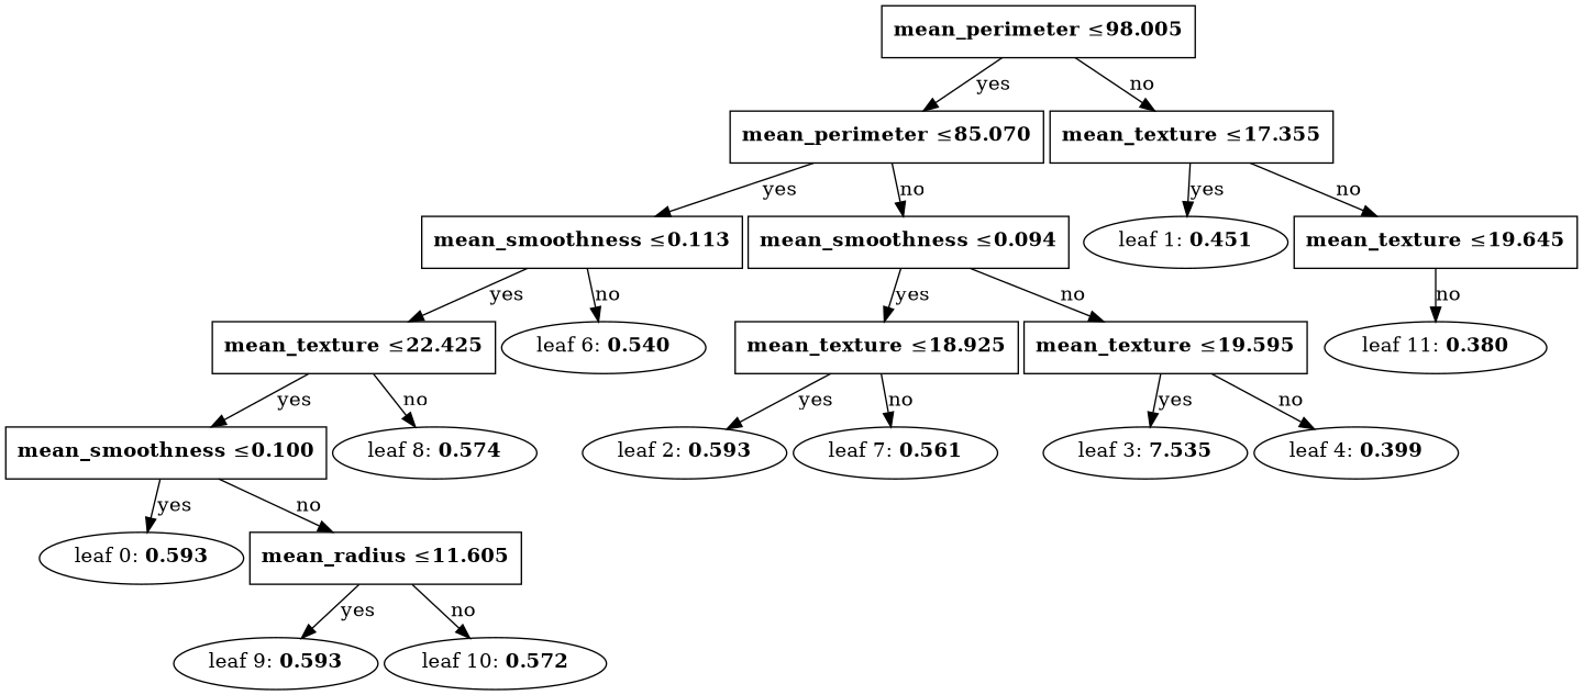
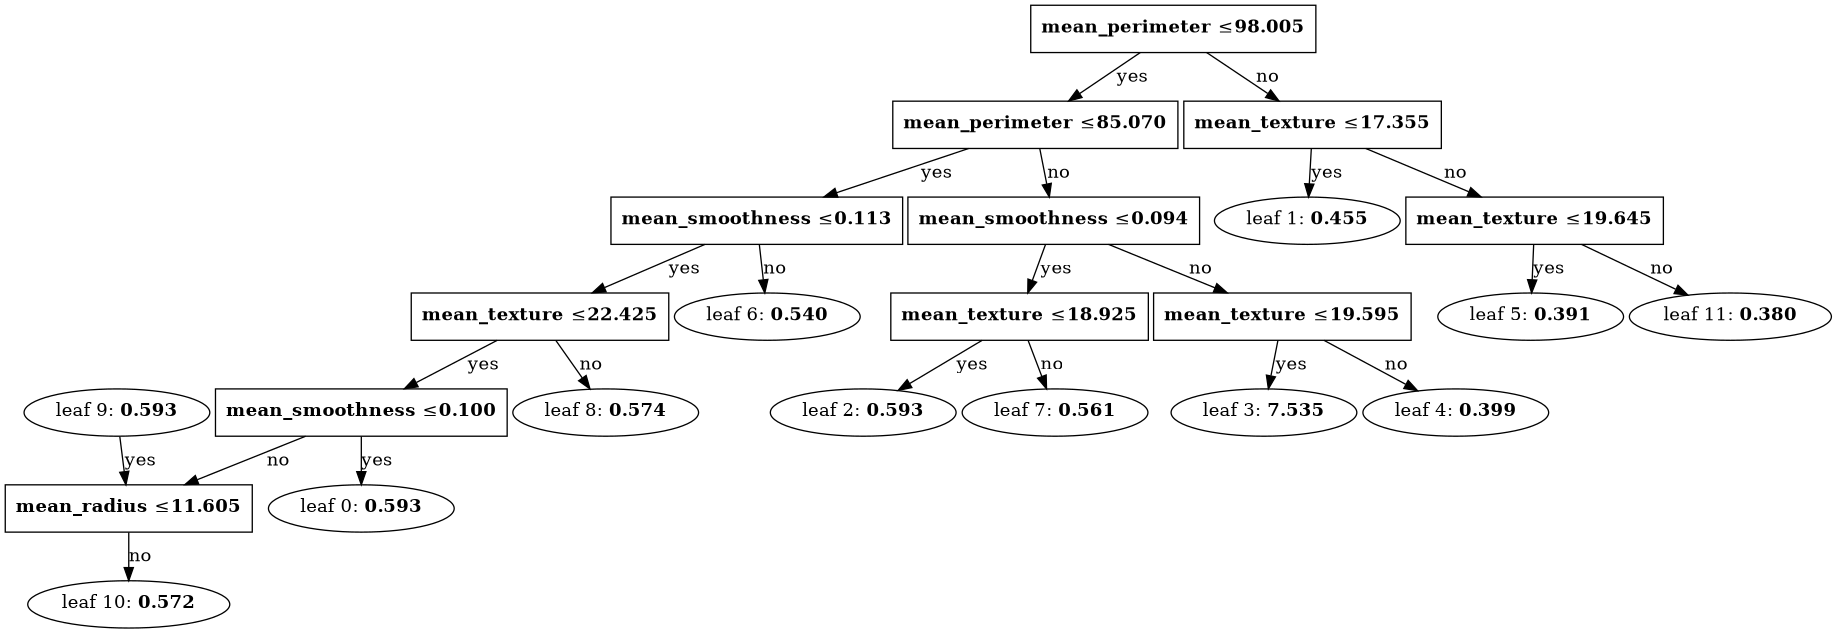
  digraph {
    nodesep=0.05
    rankdir=TB
    ranksep=0.3
    node [color=black fillcolor=white penwidth=1 shape=ellipse]
    edge [color=black penwidth=1]
    n1 [label=<leaf 0: <B>0.593</B>>]
    n2 [label=<<B>mean_smoothness</B> &#8804;<B>0.100</B>> shape=rectangle]
    n3 [label=<<B>mean_radius</B> &#8804;<B>11.605</B>> shape=rectangle]
    n4 [label=<leaf 9: <B>0.593</B>>]
    n5 [label=<leaf 10: <B>0.572</B>>]
    n6 [label=<<B>mean_texture</B> &#8804;<B>22.425</B>> shape=rectangle]
    n7 [label=<leaf 8: <B>0.574</B>>]
    n8 [label=<<B>mean_smoothness</B> &#8804;<B>0.113</B>> shape=rectangle]
    n9 [label=<leaf 6: <B>0.540</B>>]
    n10 [label=<<B>mean_perimeter</B> &#8804;<B>85.070</B>> shape=rectangle]
    n11 [label=<<B>mean_smoothness</B> &#8804;<B>0.094</B>> shape=rectangle]
    n12 [label=<<B>mean_texture</B> &#8804;<B>18.925</B>> shape=rectangle]
    n13 [label=<<B>mean_texture</B> &#8804;<B>19.595</B>> shape=rectangle]
    n14 [label=<leaf 2: <B>0.593</B>>]
    n15 [label=<leaf 7: <B>0.561</B>>]
    n16 [label=<leaf 3: <B>7.535</B>>]
    n17 [label=<leaf 4: <B>0.399</B>>]
    n18 [label=<<B>mean_perimeter</B> &#8804;<B>98.005</B>> shape=rectangle]
    n19 [label=<<B>mean_texture</B> &#8804;<B>17.355</B>> shape=rectangle]
-   n20 [label=<leaf 1: <B>0.451</B>>]
+   n20 [label=<leaf 1: <B>0.455</B>>]
    n21 [label=<<B>mean_texture</B> &#8804;<B>19.645</B>> shape=rectangle]
+   n22 [label=<leaf 5: <B>0.391</B>>]
    n23 [label=<leaf 11: <B>0.380</B>>]
    n2 -> n1 [label=yes]
    n2 -> n3 [label=no]
-   n3 -> n4 [label=yes]
+   n4 -> n3 [label=yes]
    n3 -> n5 [label=no]
    n6 -> n2 [label=yes]
    n6 -> n7 [label=no]
    n8 -> n6 [label=yes]
    n8 -> n9 [label=no]
    n10 -> n8 [label=yes]
    n10 -> n11 [label=no]
    n11 -> n12 [label=yes]
    n11 -> n13 [label=no]
    n12 -> n14 [label=yes]
    n12 -> n15 [label=no]
    n13 -> n16 [label=yes]
    n13 -> n17 [label=no]
    n18 -> n10 [label=yes]
    n18 -> n19 [label=no]
    n19 -> n20 [label=yes]
    n19 -> n21 [label=no]
+   n21 -> n22 [label=yes]
    n21 -> n23 [label=no]
  }
